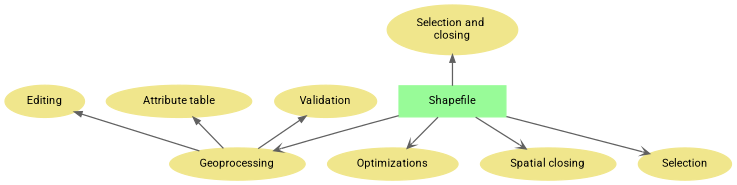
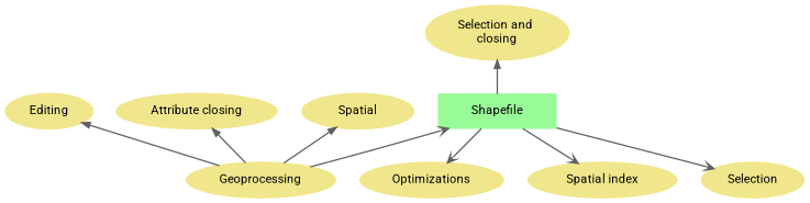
  digraph {
    fontname=Roboto
    ranksep=0.35
    splines=true
    node [color=khaki fontname=Roboto fontsize=9 peripheries=1 shape=ellipse style=filled]
    edge [arrowhead=open arrowsize=0.6 color="#606060" dir=forward fontcolor=blue fontname=Roboto fontsize=9 style=solid]
    n1 [color=palegreen height=0.35 label=Shapefile shape=polygon width=1.2]
    n2 [height=0.2 label=Optimizations width=0.2]
    n3 [height=0.2 label=Geoprocessing width=0.2]
-   n4 [height=0.2 label="Spatial closing" width=0.2]
+   n4 [height=0.2 label="Spatial index" width=0.2]
    n5 [height=0.2 label=Selection width=0.2]
    n6 [height=0.2 label="Selection and \nclosing" width=0.2]
    n7 [height=0.2 label=Editing width=0.2]
-   n8 [height=0.2 label="Attribute table" width=0.2]
-   n9 [height=0.2 label=Validation width=0.2]
+   n8 [height=0.2 label="Attribute closing" width=0.2]
+   n9 [height=0.2 label=Spatial width=0.2]
    n1 -> n2
-   n1 -> n3
+   n3 -> n1
    n1 -> n4
    n1 -> n5
    n6 -> n1 [dir=back]
    n7 -> n3 [dir=back]
    n8 -> n3 [dir=back]
    n9 -> n3 [dir=back]
  }
